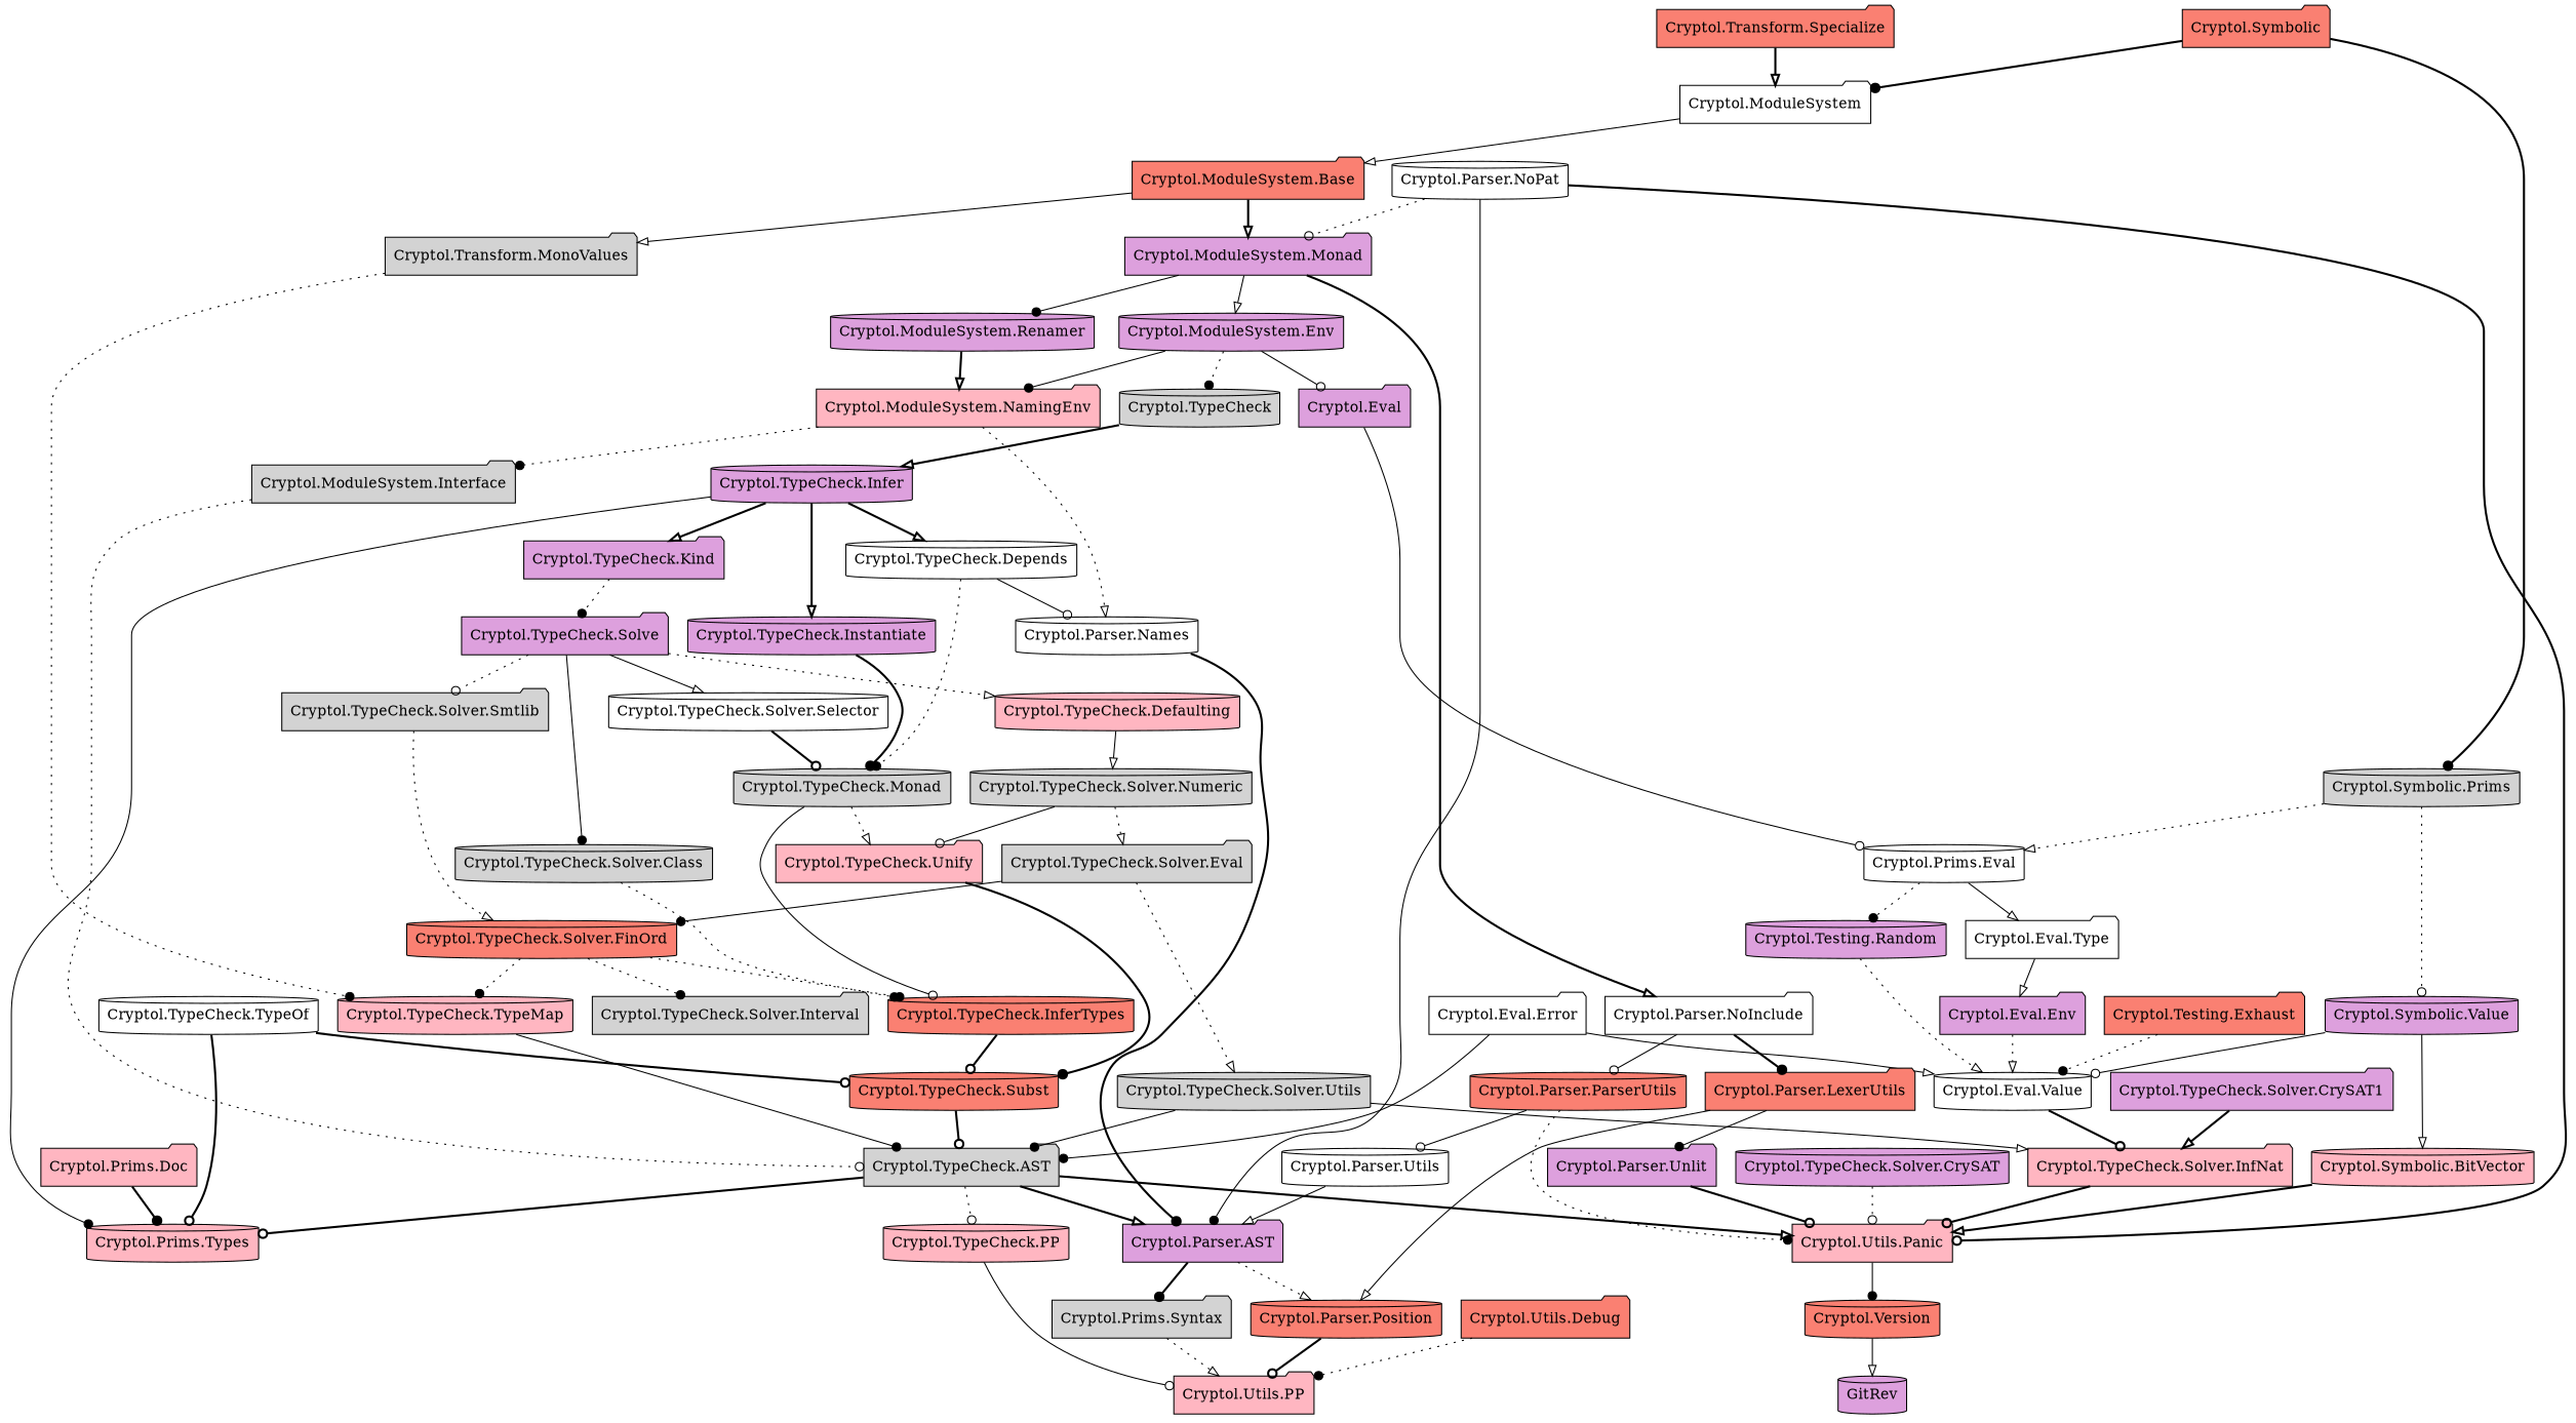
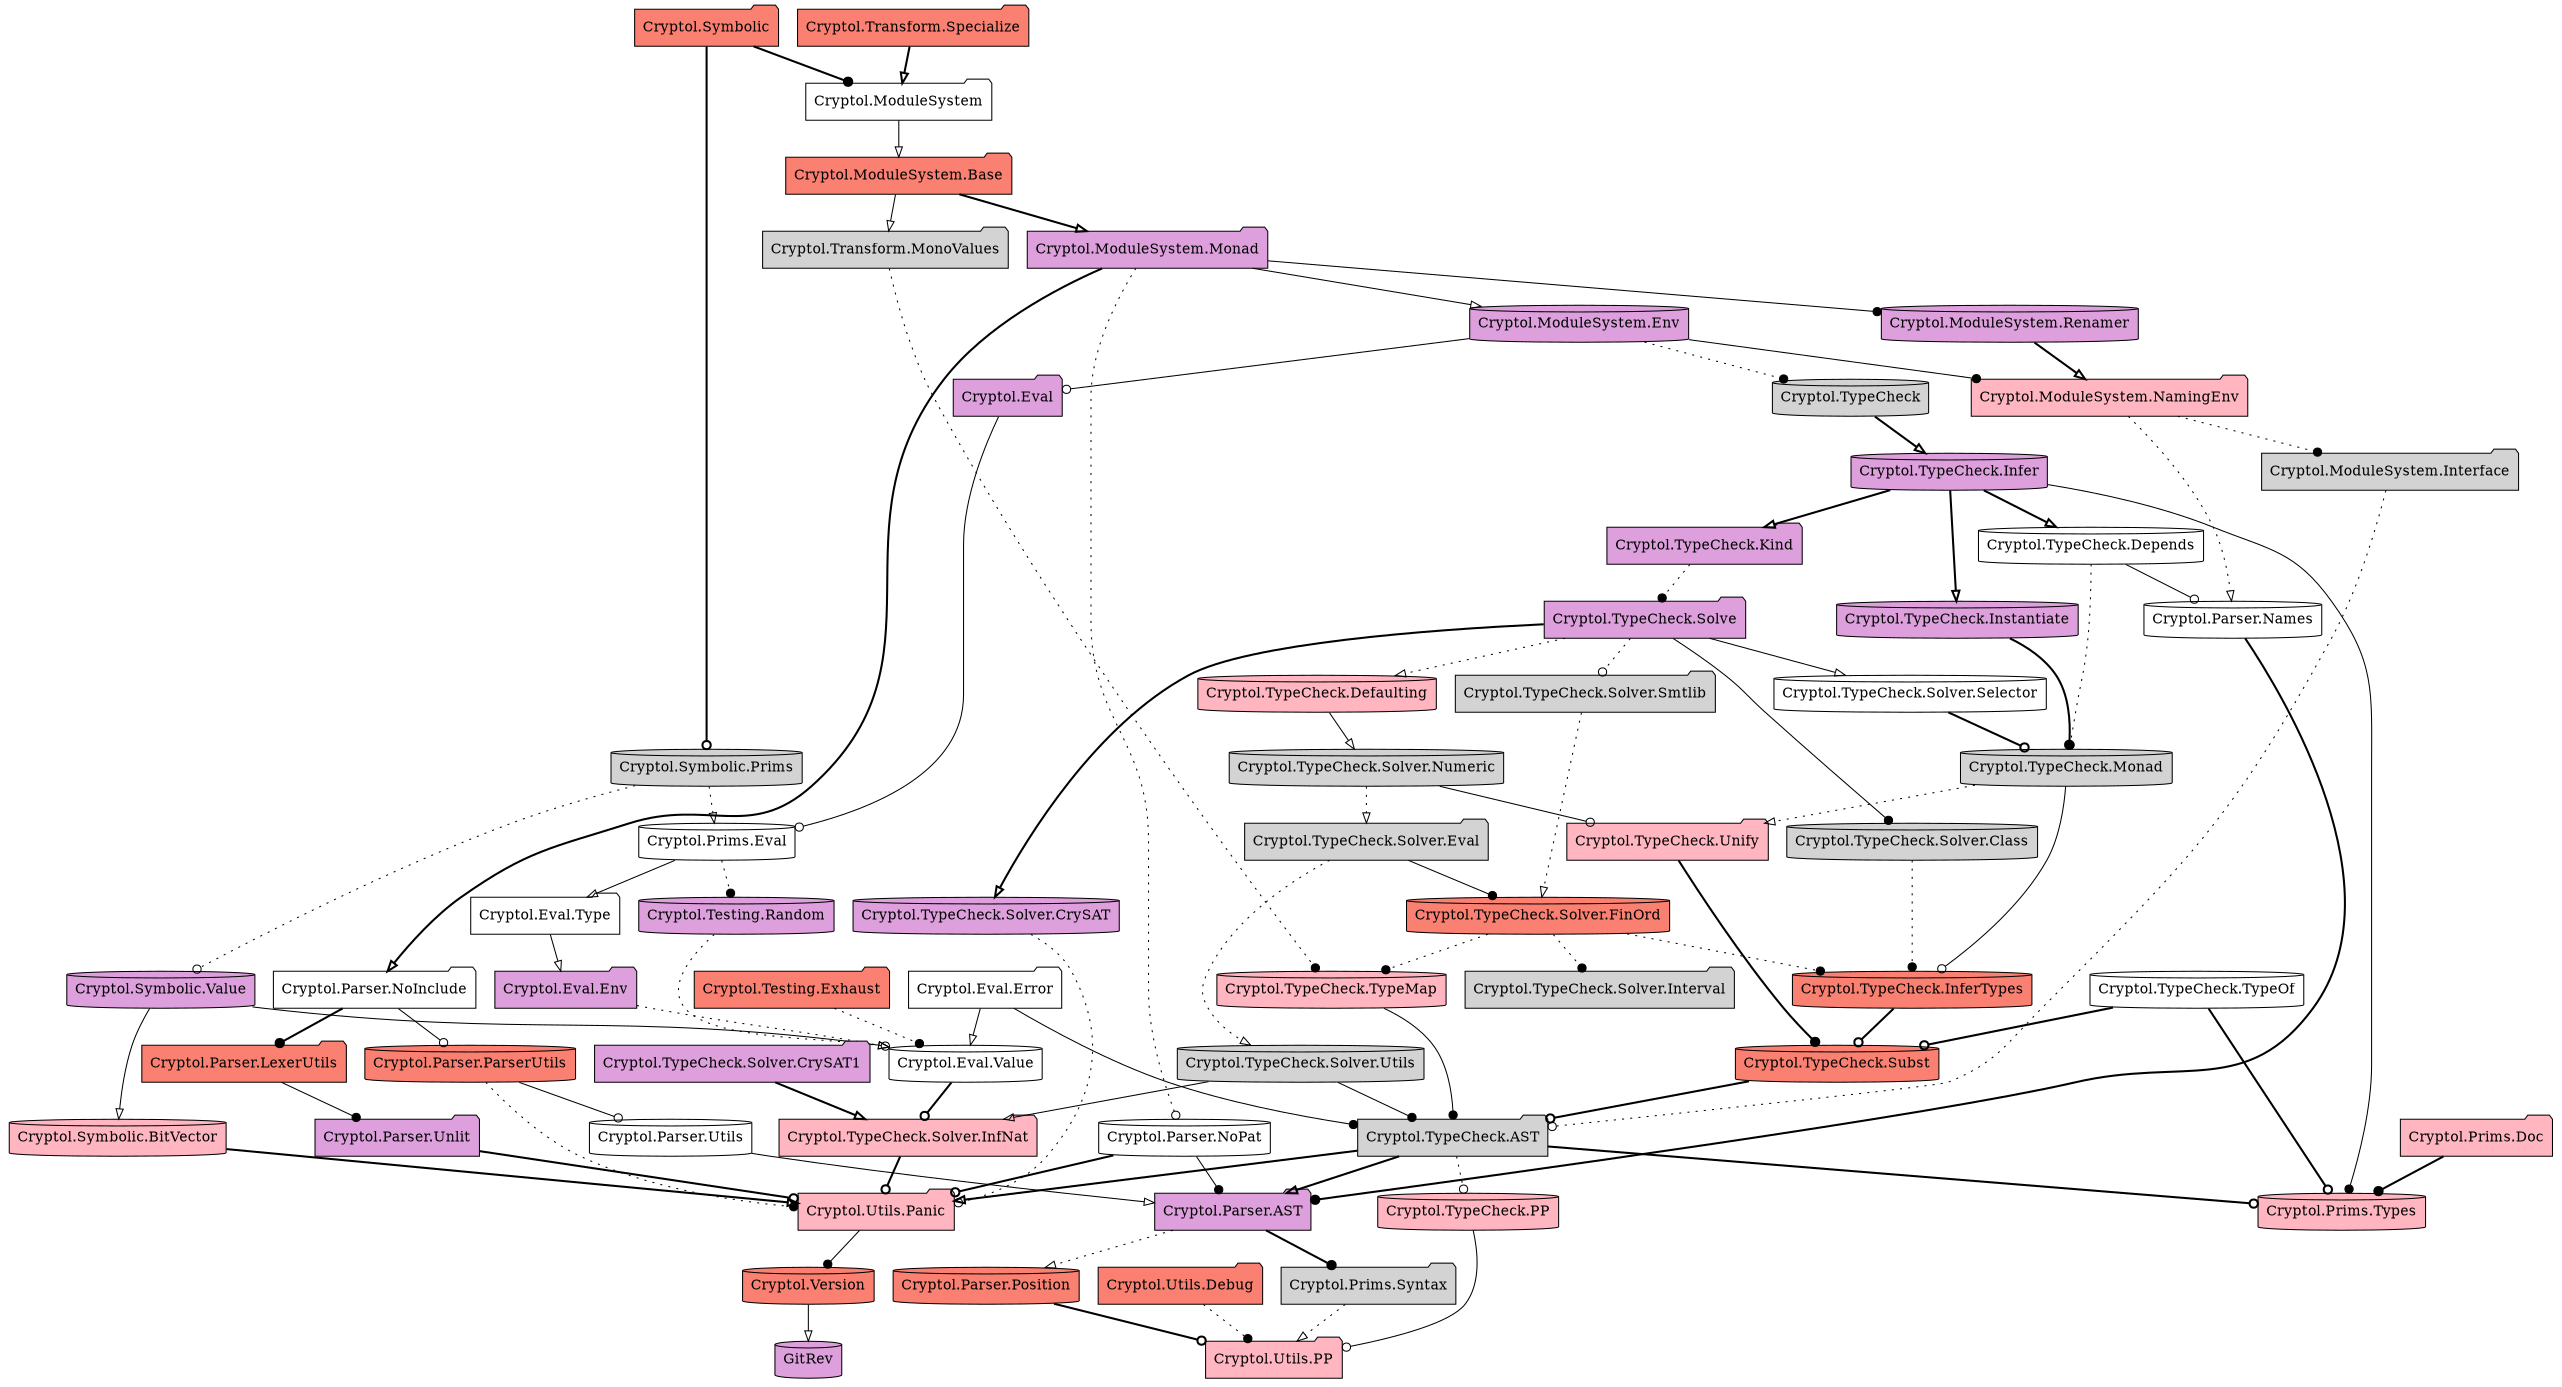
  digraph {
    node [fillcolor=plum shape=cylinder style=filled]
    edge [arrowhead=onormal style=solid]
    n1 [label=GitRev]
    n2 [fillcolor=salmon label="Cryptol.Symbolic" shape=folder]
    n3 [fillcolor=white label="Cryptol.ModuleSystem" shape=folder]
    n4 [fillcolor=lightgrey label="Cryptol.Symbolic.Prims"]
    n5 [fillcolor=salmon label="Cryptol.ModuleSystem.Base" shape=folder]
    n6 [fillcolor=white label="Cryptol.Prims.Eval"]
    n7 [label="Cryptol.Symbolic.Value"]
    n8 [fillcolor=lightgrey label="Cryptol.TypeCheck"]
    n9 [label="Cryptol.TypeCheck.Infer"]
    n10 [fillcolor=lightpink label="Cryptol.Prims.Types"]
    n11 [label="Cryptol.TypeCheck.Instantiate"]
    n12 [fillcolor=white label="Cryptol.TypeCheck.Depends"]
    n13 [label="Cryptol.TypeCheck.Kind" shape=folder]
    n14 [label="Cryptol.ModuleSystem.Monad" shape=folder]
    n15 [fillcolor=lightgrey label="Cryptol.Transform.MonoValues" shape=folder]
    n16 [fillcolor=salmon label="Cryptol.Version"]
    n17 [label="Cryptol.Eval" shape=folder]
    n18 [fillcolor=white label="Cryptol.Eval.Type" shape=folder]
    n19 [label="Cryptol.Testing.Random"]
    n20 [label="Cryptol.Eval.Env" shape=folder]
    n21 [fillcolor=white label="Cryptol.Eval.Value"]
    n22 [fillcolor=lightpink label="Cryptol.TypeCheck.Solver.InfNat" shape=folder]
    n23 [fillcolor=white label="Cryptol.Eval.Error" shape=folder]
    n24 [fillcolor=lightgrey label="Cryptol.TypeCheck.AST" shape=folder]
    n25 [fillcolor=lightpink label="Cryptol.Utils.Panic" shape=folder]
    n26 [label="Cryptol.Parser.AST" shape=folder]
    n27 [fillcolor=lightpink label="Cryptol.TypeCheck.PP"]
    n28 [label="Cryptol.ModuleSystem.Env"]
    n29 [fillcolor=lightpink label="Cryptol.ModuleSystem.NamingEnv" shape=folder]
    n30 [fillcolor=lightgrey label="Cryptol.ModuleSystem.Interface" shape=folder]
    n31 [fillcolor=white label="Cryptol.Parser.Names"]
    n32 [label="Cryptol.ModuleSystem.Renamer"]
    n33 [fillcolor=white label="Cryptol.Parser.NoInclude" shape=folder]
    n34 [fillcolor=white label="Cryptol.Parser.NoPat"]
    n35 [fillcolor=lightpink label="Cryptol.TypeCheck.TypeMap"]
    n36 [fillcolor=salmon label="Cryptol.Parser.LexerUtils" shape=folder]
    n37 [fillcolor=salmon label="Cryptol.Parser.ParserUtils"]
    n38 [fillcolor=white label="Cryptol.Parser.Utils"]
    n39 [fillcolor=salmon label="Cryptol.Parser.Position"]
    n40 [fillcolor=lightgrey label="Cryptol.Prims.Syntax" shape=folder]
    n41 [label="Cryptol.Parser.Unlit" shape=folder]
    n42 [fillcolor=lightpink label="Cryptol.Utils.PP" shape=folder]
    n43 [fillcolor=lightpink label="Cryptol.Prims.Doc" shape=folder]
    n44 [fillcolor=lightpink label="Cryptol.Symbolic.BitVector"]
    n45 [fillcolor=salmon label="Cryptol.Testing.Exhaust" shape=folder]
    n46 [fillcolor=salmon label="Cryptol.Transform.Specialize" shape=folder]
    n47 [fillcolor=lightpink label="Cryptol.TypeCheck.Defaulting"]
    n48 [fillcolor=lightgrey label="Cryptol.TypeCheck.Solver.Numeric"]
    n49 [fillcolor=lightpink label="Cryptol.TypeCheck.Unify" shape=folder]
    n50 [fillcolor=lightgrey label="Cryptol.TypeCheck.Solver.Eval" shape=folder]
    n51 [fillcolor=lightgrey label="Cryptol.TypeCheck.Monad"]
    n52 [fillcolor=salmon label="Cryptol.TypeCheck.InferTypes"]
    n53 [fillcolor=salmon label="Cryptol.TypeCheck.Subst"]
    n54 [fillcolor=white label="Cryptol.TypeCheck.TypeOf"]
    n55 [label="Cryptol.TypeCheck.Solve" shape=folder]
    n56 [label="Cryptol.TypeCheck.Solver.CrySAT"]
    n57 [fillcolor=lightgrey label="Cryptol.TypeCheck.Solver.Class"]
    n58 [fillcolor=white label="Cryptol.TypeCheck.Solver.Selector"]
    n59 [fillcolor=lightgrey label="Cryptol.TypeCheck.Solver.Smtlib" shape=folder]
    n60 [fillcolor=salmon label="Cryptol.TypeCheck.Solver.FinOrd"]
    n61 [fillcolor=lightgrey label="Cryptol.TypeCheck.Solver.Utils"]
    n62 [label="Cryptol.TypeCheck.Solver.CrySAT1" shape=folder]
    n63 [fillcolor=lightgrey label="Cryptol.TypeCheck.Solver.Interval" shape=folder]
    n64 [fillcolor=salmon label="Cryptol.Utils.Debug" shape=folder]
    n2 -> n3 [arrowhead=dot style=bold]
-   n2 -> n4 [arrowhead=dot style=bold]
+   n2 -> n4 [arrowhead=odot style=bold]
    n3 -> n5
    n4 -> n6 [style=dotted]
    n4 -> n7 [arrowhead=odot style=dotted]
    n5 -> n14 [style=bold]
    n5 -> n15
    n6 -> n18
    n6 -> n19 [arrowhead=dot style=dotted]
    n7 -> n21 [arrowhead=odot]
    n7 -> n44
    n8 -> n9 [style=bold]
    n9 -> n10 [arrowhead=dot]
    n9 -> n11 [style=bold]
    n9 -> n12 [style=bold]
    n9 -> n13 [style=bold]
    n11 -> n51 [arrowhead=dot style=bold]
    n12 -> n31 [arrowhead=odot]
    n12 -> n51 [arrowhead=dot style=dotted]
    n13 -> n55 [arrowhead=dot style=dotted]
    n14 -> n28
    n14 -> n32 [arrowhead=dot]
    n14 -> n33 [style=bold]
-   n34 -> n14 [arrowhead=odot style=dotted]
+   n14 -> n34 [arrowhead=odot style=dotted]
    n15 -> n35 [arrowhead=dot style=dotted]
    n16 -> n1
    n17 -> n6 [arrowhead=odot]
    n18 -> n20
    n19 -> n21 [style=dotted]
    n20 -> n21 [style=dotted]
    n21 -> n22 [arrowhead=odot style=bold]
    n22 -> n25 [arrowhead=odot style=bold]
    n23 -> n21
    n23 -> n24 [arrowhead=dot]
    n24 -> n10 [arrowhead=odot style=bold]
    n24 -> n25 [style=bold]
    n24 -> n26 [style=bold]
    n24 -> n27 [arrowhead=odot style=dotted]
    n25 -> n16 [arrowhead=dot]
    n26 -> n39 [style=dotted]
    n26 -> n40 [arrowhead=dot style=bold]
    n27 -> n42 [arrowhead=odot]
    n28 -> n8 [arrowhead=dot style=dotted]
    n28 -> n17 [arrowhead=odot]
    n28 -> n29 [arrowhead=dot]
    n29 -> n30 [arrowhead=dot style=dotted]
    n29 -> n31 [style=dotted]
    n30 -> n24 [arrowhead=odot style=dotted]
    n31 -> n26 [arrowhead=dot style=bold]
    n32 -> n29 [style=bold]
    n33 -> n36 [arrowhead=dot style=bold]
    n33 -> n37 [arrowhead=odot]
    n34 -> n25 [arrowhead=odot style=bold]
    n34 -> n26 [arrowhead=dot]
    n35 -> n24 [arrowhead=dot]
-   n36 -> n39
    n36 -> n41 [arrowhead=dot]
    n37 -> n25 [arrowhead=dot style=dotted]
    n37 -> n38 [arrowhead=odot]
    n38 -> n26
    n39 -> n42 [arrowhead=odot style=bold]
    n40 -> n42 [style=dotted]
    n41 -> n25 [arrowhead=odot style=bold]
    n43 -> n10 [arrowhead=dot style=bold]
    n44 -> n25 [style=bold]
    n45 -> n21 [arrowhead=dot style=dotted]
    n46 -> n3 [style=bold]
    n47 -> n48
    n48 -> n49 [arrowhead=odot]
    n48 -> n50 [style=dotted]
    n49 -> n53 [arrowhead=dot style=bold]
    n50 -> n60 [arrowhead=dot]
    n50 -> n61 [style=dotted]
    n51 -> n49 [style=dotted]
    n51 -> n52 [arrowhead=odot]
    n52 -> n53 [arrowhead=odot style=bold]
    n53 -> n24 [arrowhead=odot style=bold]
    n54 -> n10 [arrowhead=odot style=bold]
    n54 -> n53 [arrowhead=odot style=bold]
    n55 -> n47 [style=dotted]
+   n55 -> n56 [style=bold]
    n55 -> n57 [arrowhead=dot]
    n55 -> n58
    n55 -> n59 [arrowhead=odot style=dotted]
    n56 -> n25 [arrowhead=odot style=dotted]
    n57 -> n52 [arrowhead=dot style=dotted]
    n58 -> n51 [arrowhead=odot style=bold]
    n59 -> n60 [style=dotted]
    n60 -> n35 [arrowhead=dot style=dotted]
    n60 -> n52 [arrowhead=dot style=dotted]
    n60 -> n63 [arrowhead=dot style=dotted]
    n61 -> n22
    n61 -> n24 [arrowhead=dot]
    n62 -> n22 [style=bold]
    n64 -> n42 [arrowhead=dot style=dotted]
  }
